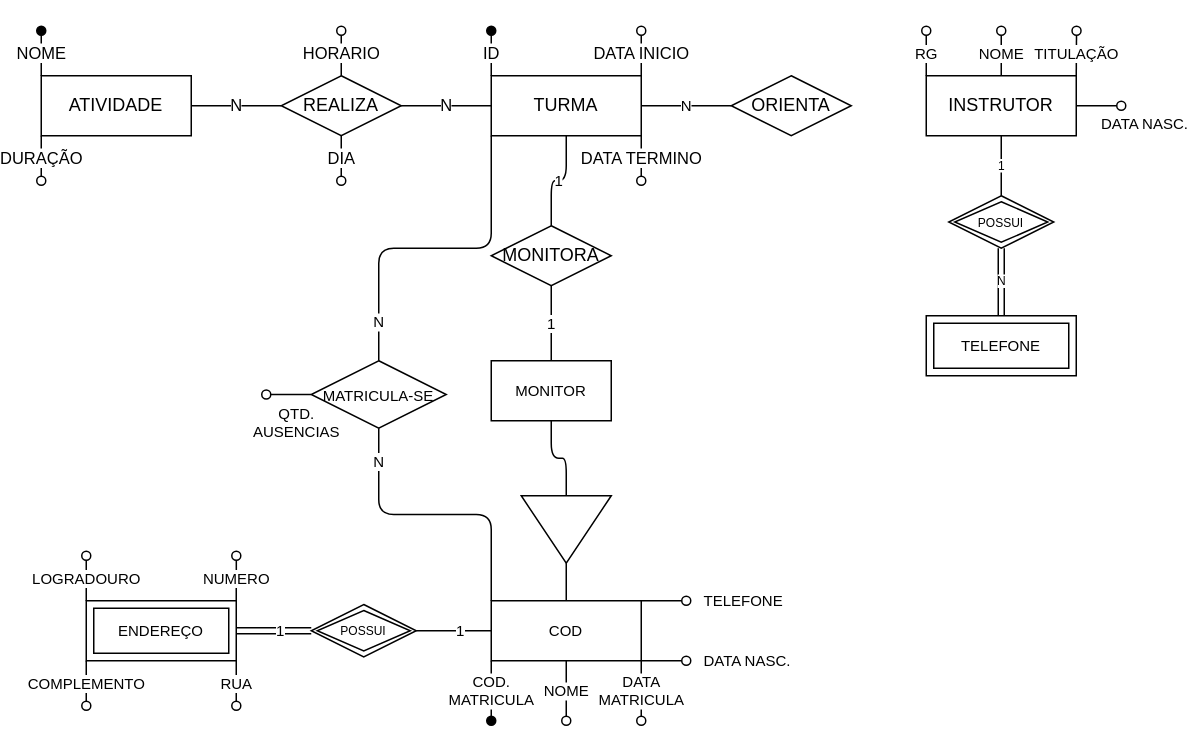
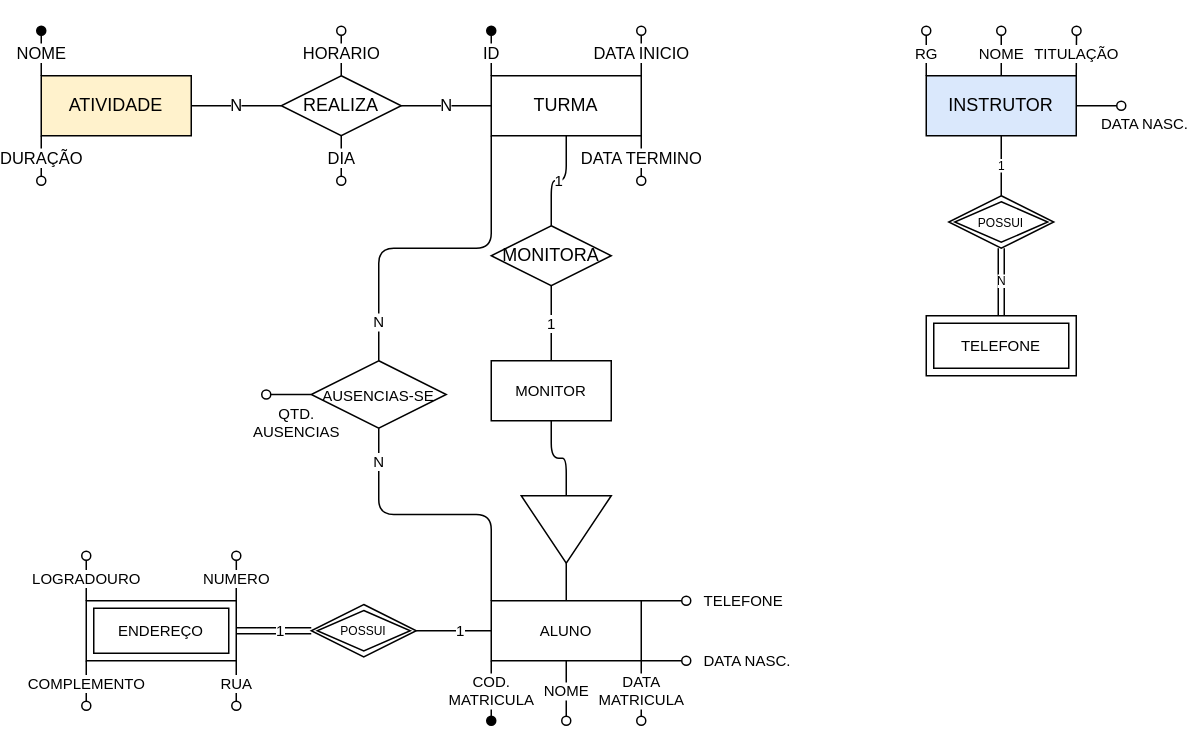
  <mxCell id="0" />
  <mxCell id="1" parent="0" />
  <mxCell id="2" value="" style="group;" parent="1" vertex="1" connectable="0"><mxGeometry x="20" y="20" width="100" height="100" as="geometry" /></mxCell>
  <mxCell id="3" value="NOME" style="edgeStyle=orthogonalEdgeStyle;orthogonalLoop=1;jettySize=auto;html=1;exitX=0;exitY=0;exitDx=0;exitDy=0;endArrow=oval;endFill=1;" parent="2" source="5" edge="1"><mxGeometry relative="1" as="geometry"><mxPoint as="targetPoint" /></mxGeometry></mxCell>
  <mxCell id="4" value="DURAÇÃO" style="edgeStyle=orthogonalEdgeStyle;orthogonalLoop=1;jettySize=auto;html=1;exitX=0;exitY=1;exitDx=0;exitDy=0;endArrow=oval;endFill=0;" parent="2" source="5" edge="1"><mxGeometry relative="1" as="geometry"><mxPoint y="100" as="targetPoint" /></mxGeometry></mxCell>
- <mxCell id="5" value="ATIVIDADE" style="whiteSpace=wrap;html=1;align=center;" parent="2" vertex="1"><mxGeometry y="30" width="100" height="40" as="geometry" /></mxCell>
+ <mxCell id="5" value="ATIVIDADE" style="whiteSpace=wrap;html=1;align=center;fillColor=#fff2cc;" parent="2" vertex="1"><mxGeometry y="30" width="100" height="40" as="geometry" /></mxCell>
  <mxCell id="6" value="" style="group;" parent="1" vertex="1" connectable="0"><mxGeometry x="320" y="20" width="100" height="100" as="geometry" /></mxCell>
  <mxCell id="7" value="ID" style="edgeStyle=orthogonalEdgeStyle;orthogonalLoop=1;jettySize=auto;html=1;exitX=0;exitY=0;exitDx=0;exitDy=0;endArrow=oval;endFill=1;" parent="6" source="10" edge="1"><mxGeometry relative="1" as="geometry"><mxPoint as="targetPoint" /></mxGeometry></mxCell>
  <mxCell id="8" value="DATA INICIO" style="edgeStyle=orthogonalEdgeStyle;orthogonalLoop=1;jettySize=auto;html=1;exitX=1;exitY=0;exitDx=0;exitDy=0;endArrow=oval;endFill=0;" parent="6" source="10" edge="1"><mxGeometry relative="1" as="geometry"><mxPoint x="100" as="targetPoint" /></mxGeometry></mxCell>
  <mxCell id="9" value="DATA TERMINO" style="edgeStyle=orthogonalEdgeStyle;orthogonalLoop=1;jettySize=auto;html=1;exitX=1;exitY=1;exitDx=0;exitDy=0;endArrow=oval;endFill=0;" parent="6" source="10" edge="1"><mxGeometry relative="1" as="geometry"><mxPoint x="100" y="100" as="targetPoint" /></mxGeometry></mxCell>
  <mxCell id="10" value="TURMA" style="whiteSpace=wrap;html=1;align=center;" parent="6" vertex="1"><mxGeometry y="30" width="100" height="40" as="geometry" /></mxCell>
  <mxCell id="11" value="N" style="edgeStyle=orthogonalEdgeStyle;orthogonalLoop=1;jettySize=auto;html=1;endArrow=none;endFill=0;" parent="1" source="5" target="16" edge="1"><mxGeometry relative="1" as="geometry" /></mxCell>
  <mxCell id="12" value="N" style="edgeStyle=orthogonalEdgeStyle;orthogonalLoop=1;jettySize=auto;html=1;endArrow=none;endFill=0;" parent="1" source="10" target="16" edge="1"><mxGeometry relative="1" as="geometry" /></mxCell>
  <mxCell id="13" value="" style="group;" parent="1" vertex="1" connectable="0"><mxGeometry x="180" y="20" width="80" height="100" as="geometry" /></mxCell>
  <mxCell id="14" value="HORARIO" style="edgeStyle=orthogonalEdgeStyle;orthogonalLoop=1;jettySize=auto;html=1;exitX=0.5;exitY=0;exitDx=0;exitDy=0;endArrow=oval;endFill=0;" parent="13" source="16" edge="1"><mxGeometry relative="1" as="geometry"><mxPoint x="40" as="targetPoint" /></mxGeometry></mxCell>
  <mxCell id="15" value="DIA" style="edgeStyle=orthogonalEdgeStyle;orthogonalLoop=1;jettySize=auto;html=1;exitX=0.5;exitY=1;exitDx=0;exitDy=0;endArrow=oval;endFill=0;" parent="13" source="16" edge="1"><mxGeometry relative="1" as="geometry"><mxPoint x="40" y="100" as="targetPoint" /></mxGeometry></mxCell>
  <mxCell id="16" value="REALIZA" style="shape=rhombus;perimeter=rhombusPerimeter;whiteSpace=wrap;html=1;align=center;" parent="13" vertex="1"><mxGeometry y="30" width="80" height="40" as="geometry" /></mxCell>
  <mxCell id="17" value="" style="group;" parent="1" vertex="1" connectable="0"><mxGeometry x="610" y="20" width="130" height="230" as="geometry" /></mxCell>
  <mxCell id="18" value="TELEFONE" style="shape=ext;margin=3;double=1;whiteSpace=wrap;html=1;align=center;fontSize=10;" parent="17" vertex="1"><mxGeometry y="190" width="100" height="40" as="geometry" /></mxCell>
  <mxCell id="19" value="POSSUI" style="shape=rhombus;double=1;perimeter=rhombusPerimeter;whiteSpace=wrap;html=1;align=center;fontSize=8;" parent="17" vertex="1"><mxGeometry x="15" y="110" width="70" height="35" as="geometry" /></mxCell>
  <mxCell id="20" value="N" style="edgeStyle=orthogonalEdgeStyle;orthogonalLoop=1;jettySize=auto;html=1;endArrow=none;endFill=0;fontSize=8;shape=link;" parent="17" source="18" target="19" edge="1"><mxGeometry relative="1" as="geometry" /></mxCell>
  <mxCell id="21" value="" style="group;" parent="17" vertex="1" connectable="0"><mxGeometry width="130" height="70" as="geometry" /></mxCell>
  <mxCell id="22" value="RG" style="edgeStyle=orthogonalEdgeStyle;orthogonalLoop=1;jettySize=auto;html=1;exitX=0;exitY=0;exitDx=0;exitDy=0;endArrow=oval;endFill=0;fontSize=10;" parent="21" source="26" edge="1"><mxGeometry relative="1" as="geometry"><mxPoint as="targetPoint" /></mxGeometry></mxCell>
  <mxCell id="23" value="NOME" style="edgeStyle=orthogonalEdgeStyle;orthogonalLoop=1;jettySize=auto;html=1;exitX=0.5;exitY=0;exitDx=0;exitDy=0;endArrow=oval;endFill=0;fontSize=10;" parent="21" source="26" edge="1"><mxGeometry relative="1" as="geometry"><mxPoint x="50" as="targetPoint" /><Array as="points"><mxPoint x="50" y="20" /><mxPoint x="50" y="20" /></Array></mxGeometry></mxCell>
  <mxCell id="24" value="DATA NASC." style="edgeStyle=orthogonalEdgeStyle;orthogonalLoop=1;jettySize=auto;html=1;exitX=1;exitY=0.5;exitDx=0;exitDy=0;endArrow=oval;endFill=0;labelPosition=right;verticalLabelPosition=bottom;align=left;verticalAlign=top;fontSize=10;" parent="21" source="26" edge="1"><mxGeometry relative="1" as="geometry"><mxPoint x="130" y="50" as="targetPoint" /></mxGeometry></mxCell>
  <mxCell id="25" value="TITULAÇÃO" style="edgeStyle=orthogonalEdgeStyle;orthogonalLoop=1;jettySize=auto;html=1;exitX=1;exitY=0;exitDx=0;exitDy=0;endArrow=oval;endFill=0;fontSize=10;" parent="21" source="26" edge="1"><mxGeometry relative="1" as="geometry"><mxPoint x="100.19" as="targetPoint" /></mxGeometry></mxCell>
- <mxCell id="26" value="INSTRUTOR" style="whiteSpace=wrap;html=1;align=center;" parent="21" vertex="1"><mxGeometry y="30" width="100" height="40" as="geometry" /></mxCell>
+ <mxCell id="26" value="INSTRUTOR" style="whiteSpace=wrap;html=1;align=center;fillColor=#dae8fc;" parent="21" vertex="1"><mxGeometry y="30" width="100" height="40" as="geometry" /></mxCell>
  <mxCell id="27" value="1" style="edgeStyle=orthogonalEdgeStyle;orthogonalLoop=1;jettySize=auto;html=1;endArrow=none;endFill=0;fontSize=8;" parent="17" source="26" target="19" edge="1"><mxGeometry relative="1" as="geometry" /></mxCell>
- <mxCell id="28" value="ORIENTA" style="shape=rhombus;perimeter=rhombusPerimeter;whiteSpace=wrap;html=1;align=center;" parent="1" vertex="1"><mxGeometry x="480" y="50" width="80" height="40" as="geometry" /></mxCell>
- <mxCell id="29" value="N" style="edgeStyle=orthogonalEdgeStyle;orthogonalLoop=1;jettySize=auto;html=1;endArrow=none;endFill=0;fontSize=10;" parent="1" source="10" target="28" edge="1"><mxGeometry relative="1" as="geometry" /></mxCell>
  <mxCell id="30" value="" style="edgeStyle=orthogonalEdgeStyle;orthogonalLoop=1;jettySize=auto;html=1;endArrow=none;endFill=0;fontSize=10;" parent="1" source="58" target="36" edge="1"><mxGeometry relative="1" as="geometry" /></mxCell>
  <mxCell id="31" value="N" style="edgeStyle=orthogonalEdgeStyle;orthogonalLoop=1;jettySize=auto;html=1;exitX=0;exitY=0;exitDx=0;exitDy=0;entryX=0.5;entryY=1;entryDx=0;entryDy=0;endArrow=none;endFill=0;fontSize=10;align=center;" parent="1" source="58" target="51" edge="1"><mxGeometry x="0.773" relative="1" as="geometry"><mxPoint as="offset" /></mxGeometry></mxCell>
  <mxCell id="32" value="" style="edgeStyle=orthogonalEdgeStyle;orthogonalLoop=1;jettySize=auto;html=1;endArrow=none;endFill=0;fontSize=10;" parent="1" source="34" target="36" edge="1"><mxGeometry relative="1" as="geometry" /></mxCell>
  <mxCell id="33" value="1" style="edgeStyle=orthogonalEdgeStyle;orthogonalLoop=1;jettySize=auto;html=1;endArrow=none;endFill=0;fontSize=10;" parent="1" source="34" target="37" edge="1"><mxGeometry relative="1" as="geometry" /></mxCell>
  <mxCell id="34" value="MONITOR" style="whiteSpace=wrap;html=1;align=center;fontSize=10;" parent="1" vertex="1"><mxGeometry x="320" y="240" width="80" height="40" as="geometry" /></mxCell>
  <mxCell id="35" value="" style="group;" parent="1" vertex="1" connectable="0"><mxGeometry y="330" width="60" height="45" as="geometry" x="340" /></mxCell>
  <mxCell id="36" value="" style="triangle;whiteSpace=wrap;html=1;fontSize=10;rotation=90;" parent="35" vertex="1"><mxGeometry x="7.5" y="-7.5" width="45" height="60" as="geometry" /></mxCell>
  <mxCell id="37" value="MONITORA" style="shape=rhombus;perimeter=rhombusPerimeter;whiteSpace=wrap;html=1;align=center;" parent="1" vertex="1"><mxGeometry x="320" y="150" width="80" height="40" as="geometry" /></mxCell>
  <mxCell id="38" value="1" style="edgeStyle=orthogonalEdgeStyle;orthogonalLoop=1;jettySize=auto;html=1;endArrow=none;endFill=0;fontSize=10;" parent="1" source="10" target="37" edge="1"><mxGeometry relative="1" as="geometry" /></mxCell>
  <mxCell id="39" value="1" style="edgeStyle=orthogonalEdgeStyle;orthogonalLoop=1;jettySize=auto;html=1;endArrow=none;endFill=0;fontSize=10;align=left;shape=link;" parent="1" source="47" target="41" edge="1"><mxGeometry relative="1" as="geometry" /></mxCell>
  <mxCell id="40" value="1" style="edgeStyle=orthogonalEdgeStyle;orthogonalLoop=1;jettySize=auto;html=1;endArrow=none;endFill=0;fontSize=10;align=left;" parent="1" source="41" target="58" edge="1"><mxGeometry relative="1" as="geometry" /></mxCell>
  <mxCell id="41" value="POSSUI" style="shape=rhombus;double=1;perimeter=rhombusPerimeter;whiteSpace=wrap;html=1;align=center;fontSize=8;" parent="1" vertex="1"><mxGeometry x="200" y="402.5" width="70" height="35" as="geometry" /></mxCell>
  <mxCell id="42" value="" style="group;" parent="1" vertex="1" connectable="0"><mxGeometry x="50" y="370" width="100.034" height="100" as="geometry" /></mxCell>
  <mxCell id="43" value="LOGRADOURO" style="edgeStyle=orthogonalEdgeStyle;orthogonalLoop=1;jettySize=auto;html=1;exitX=0;exitY=0;exitDx=0;exitDy=0;endArrow=oval;endFill=0;fontSize=10;align=center;" parent="42" source="47" edge="1"><mxGeometry relative="1" as="geometry"><mxPoint as="targetPoint" /></mxGeometry></mxCell>
  <mxCell id="44" value="NUMERO" style="edgeStyle=orthogonalEdgeStyle;orthogonalLoop=1;jettySize=auto;html=1;exitX=1;exitY=0;exitDx=0;exitDy=0;endArrow=oval;endFill=0;fontSize=10;align=center;" parent="42" source="47" edge="1"><mxGeometry relative="1" as="geometry"><mxPoint x="100.034" as="targetPoint" /></mxGeometry></mxCell>
  <mxCell id="45" value="COMPLEMENTO" style="edgeStyle=orthogonalEdgeStyle;orthogonalLoop=1;jettySize=auto;html=1;exitX=0;exitY=1;exitDx=0;exitDy=0;endArrow=oval;endFill=0;fontSize=10;align=center;" parent="42" source="47" edge="1"><mxGeometry relative="1" as="geometry"><mxPoint x="0.034" y="100" as="targetPoint" /></mxGeometry></mxCell>
  <mxCell id="46" value="RUA" style="edgeStyle=orthogonalEdgeStyle;orthogonalLoop=1;jettySize=auto;html=1;exitX=1;exitY=1;exitDx=0;exitDy=0;endArrow=oval;endFill=0;fontSize=10;align=center;" parent="42" source="47" edge="1"><mxGeometry relative="1" as="geometry"><mxPoint x="100.034" y="100" as="targetPoint" /></mxGeometry></mxCell>
  <mxCell id="47" value="ENDEREÇO" style="shape=ext;margin=3;double=1;whiteSpace=wrap;html=1;align=center;fontSize=10;" parent="42" vertex="1"><mxGeometry y="30" width="100" height="40" as="geometry" /></mxCell>
  <mxCell id="48" value="N" style="edgeStyle=orthogonalEdgeStyle;orthogonalLoop=1;jettySize=auto;html=1;exitX=0.5;exitY=0;exitDx=0;exitDy=0;entryX=0;entryY=1;entryDx=0;entryDy=0;endArrow=none;endFill=0;fontSize=10;align=center;" parent="1" source="51" target="10" edge="1"><mxGeometry x="-0.765" relative="1" as="geometry"><mxPoint as="offset" /></mxGeometry></mxCell>
  <mxCell id="49" value="" style="group;" parent="1" vertex="1" connectable="0"><mxGeometry x="170" y="240" width="120" height="45" as="geometry" /></mxCell>
  <mxCell id="50" value="QTD.&lt;br&gt;AUSENCIAS" style="edgeStyle=orthogonalEdgeStyle;orthogonalLoop=1;jettySize=auto;html=1;exitX=0;exitY=0.5;exitDx=0;exitDy=0;endArrow=oval;endFill=0;fontSize=10;align=center;" parent="49" source="51" edge="1"><mxGeometry x="-0.344" y="18" relative="1" as="geometry"><mxPoint y="23" as="targetPoint" /><mxPoint as="offset" /></mxGeometry></mxCell>
- <mxCell id="51" value="MATRICULA-SE" style="shape=rhombus;perimeter=rhombusPerimeter;whiteSpace=wrap;html=1;align=center;fontSize=10;" parent="49" vertex="1"><mxGeometry x="30" width="90" height="45" as="geometry" /></mxCell>
+ <mxCell id="51" value="AUSENCIAS-SE" style="shape=rhombus;perimeter=rhombusPerimeter;whiteSpace=wrap;html=1;align=center;fontSize=10;" parent="49" vertex="1"><mxGeometry x="30" width="90" height="45" as="geometry" /></mxCell>
  <mxCell id="52" value="" style="group;" parent="1" vertex="1" connectable="0"><mxGeometry x="320" y="400" width="130" height="80" as="geometry" /></mxCell>
  <mxCell id="53" value="COD.&lt;br&gt;MATRICULA" style="edgeStyle=orthogonalEdgeStyle;orthogonalLoop=1;jettySize=auto;html=1;exitX=0;exitY=1;exitDx=0;exitDy=0;endArrow=oval;endFill=1;fontSize=10;" parent="52" source="58" edge="1"><mxGeometry relative="1" as="geometry"><mxPoint y="80" as="targetPoint" /></mxGeometry></mxCell>
  <mxCell id="54" value="DATA&lt;br&gt;MATRICULA" style="edgeStyle=orthogonalEdgeStyle;orthogonalLoop=1;jettySize=auto;html=1;exitX=1;exitY=1;exitDx=0;exitDy=0;endArrow=oval;endFill=0;fontSize=10;" parent="52" source="58" edge="1"><mxGeometry relative="1" as="geometry"><mxPoint x="100" y="80" as="targetPoint" /></mxGeometry></mxCell>
  <mxCell id="55" value="NOME" style="edgeStyle=orthogonalEdgeStyle;orthogonalLoop=1;jettySize=auto;html=1;exitX=0.5;exitY=1;exitDx=0;exitDy=0;endArrow=oval;endFill=0;fontSize=10;" parent="52" source="58" edge="1"><mxGeometry relative="1" as="geometry"><mxPoint x="50" y="80" as="targetPoint" /></mxGeometry></mxCell>
  <mxCell id="56" value="TELEFONE" style="edgeStyle=orthogonalEdgeStyle;orthogonalLoop=1;jettySize=auto;html=1;exitX=1;exitY=0;exitDx=0;exitDy=0;endArrow=oval;endFill=0;fontSize=10;labelPosition=right;verticalLabelPosition=middle;align=left;verticalAlign=middle;" parent="52" source="58" edge="1"><mxGeometry x="1" y="10" relative="1" as="geometry"><mxPoint x="130" as="targetPoint" /><mxPoint x="10" y="10" as="offset" /></mxGeometry></mxCell>
  <mxCell id="57" value="DATA NASC." style="edgeStyle=orthogonalEdgeStyle;orthogonalLoop=1;jettySize=auto;html=1;exitX=1;exitY=1;exitDx=0;exitDy=0;endArrow=oval;endFill=0;fontSize=10;labelPosition=right;verticalLabelPosition=middle;align=left;verticalAlign=middle;" parent="52" source="58" edge="1"><mxGeometry x="1" y="-10" relative="1" as="geometry"><mxPoint x="130" y="40" as="targetPoint" /><Array as="points"><mxPoint x="110" y="40" /><mxPoint x="110" y="40" /></Array><mxPoint x="10" y="-10" as="offset" /></mxGeometry></mxCell>
- <mxCell id="58" value="COD" style="whiteSpace=wrap;html=1;align=center;fontSize=10;" parent="52" vertex="1"><mxGeometry width="100" height="40" as="geometry" /></mxCell>
+ <mxCell id="58" value="ALUNO" style="whiteSpace=wrap;html=1;align=center;fontSize=10;" parent="52" vertex="1"><mxGeometry width="100" height="40" as="geometry" /></mxCell>
